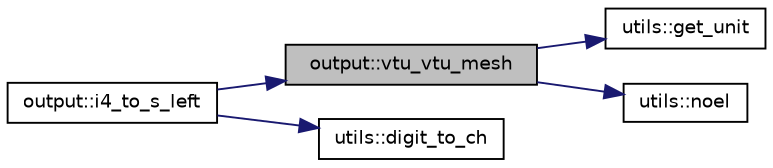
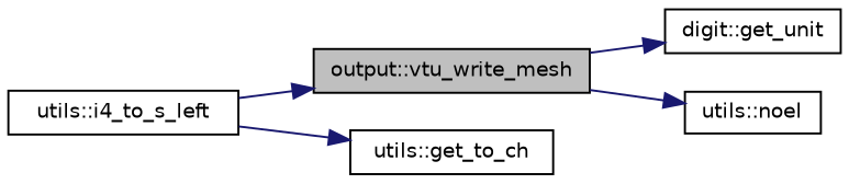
  digraph {
    rankdir=LR
    node [color=black fillcolor=white fontname=Helvetica fontsize=10 shape=record style=filled]
    edge [color=midnightblue fontname=Helvetica fontsize=10 labelfontname=Helvetica labelfontsize=10 style=solid]
-   n1 [fillcolor=grey75 fontcolor=black height=0.2 label="output::vtu_vtu_mesh" width=0.4]
-   n2 [height=0.2 label="utils::get_unit" width=0.4]
+   n1 [fillcolor=grey75 fontcolor=black height=0.2 label="output::vtu_write_mesh" width=0.4]
+   n2 [height=0.2 label="digit::get_unit" width=0.4]
    n3 [height=0.2 label="utils::noel" width=0.4]
-   n4 [height=0.2 label="output::i4_to_s_left" width=0.4]
-   n5 [height=0.2 label="utils::digit_to_ch" width=0.4]
+   n4 [height=0.2 label="utils::i4_to_s_left" width=0.4]
+   n5 [height=0.2 label="utils::get_to_ch" width=0.4]
    n1 -> n2
    n1 -> n3
    n4 -> n1
    n4 -> n5
  }
